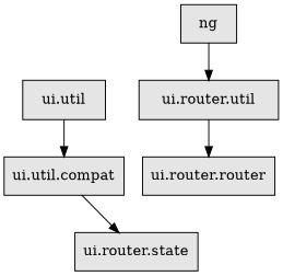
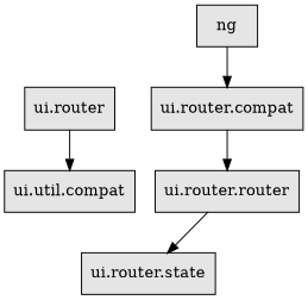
  digraph {
    node [fillcolor=grey90 shape=record style=filled]
-   n1 [label="ui.router.util"]
+   n1 [label="ui.router.compat"]
    n2 [label="ui.router.router"]
    n3 [label="ui.router.state"]
-   n4 [label="ui.util"]
+   n4 [label="ui.router"]
    n5 [label="ui.util.compat"]
    ng
    n1 -> n2
-   n5 -> n3
+   n2 -> n3
    n4 -> n5
    ng -> n1
  }
